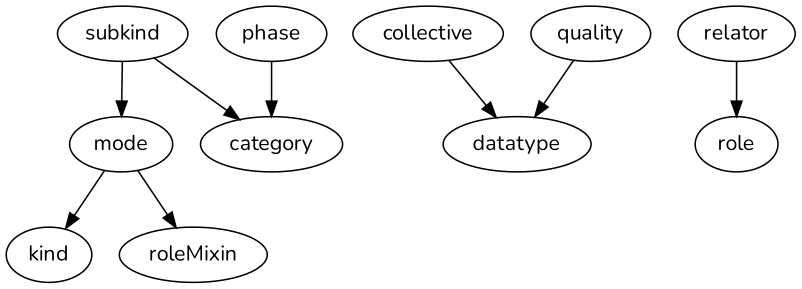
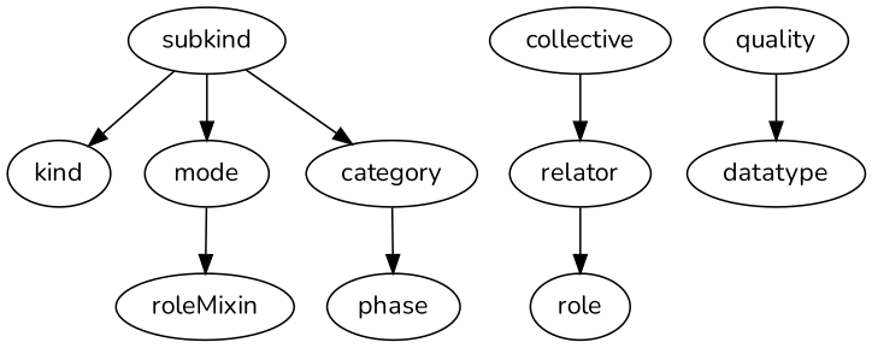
  strict digraph {
    fontname=Nunito
    node [fontname=Nunito]
    edge [fontname=Nunito]
    subkind
    kind
    mode
    category
    phase
    roleMixin
    collective
    relator
    quality
    datatype
    role
-   mode -> kind
+   subkind -> kind
    subkind -> mode
    subkind -> category
    mode -> roleMixin
-   phase -> category
-   collective -> datatype
+   category -> phase
+   collective -> relator
    relator -> role
    quality -> datatype
  }
